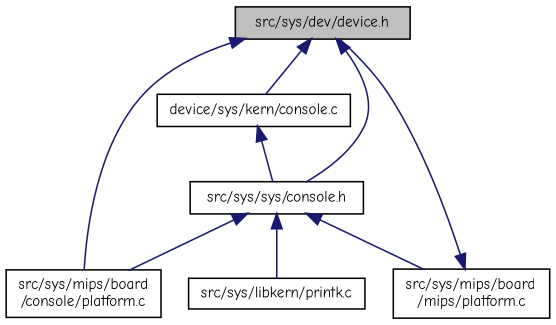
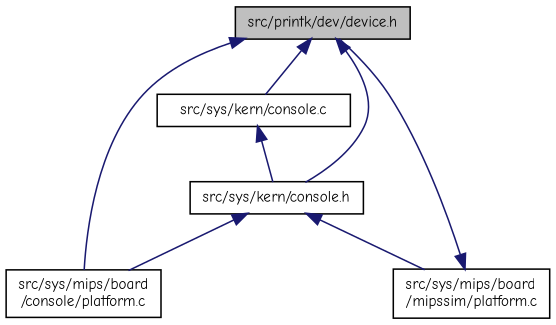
  digraph {
    fontname="Comic Neue"
    node [color=black fillcolor=white fontname="Comic Neue" fontsize=10 shape=record style=filled]
    edge [color=midnightblue dir=back fontname="Comic Neue" fontsize=10 labelfontname=Helvetica labelfontsize=10 style=solid]
-   n1 [fillcolor=grey75 fontcolor=black height=0.2 label="src/sys/dev/device.h" width=0.4]
-   n2 [height=0.2 label="device/sys/kern/console.c" width=0.4]
+   n1 [fillcolor=grey75 fontcolor=black height=0.2 label="src/printk/dev/device.h" width=0.4]
+   n2 [height=0.2 label="src/sys/kern/console.c" width=0.4]
    n3 [height=0.2 label="src/sys/mips/board\l/console/platform.c" width=0.4]
-   n4 [height=0.2 label="src/sys/sys/console.h" width=0.4]
-   n5 [height=0.2 label="src/sys/mips/board\l/mips/platform.c" width=0.4]
-   n6 [height=0.2 label="src/sys/libkern/printk.c" width=0.4]
+   n4 [height=0.2 label="src/sys/kern/console.h" width=0.4]
+   n5 [height=0.2 label="src/sys/mips/board\l/mipssim/platform.c" width=0.4]
    n1 -> n2
    n1 -> n3
    n1 -> n4
    n2 -> n4
    n4 -> n3
    n4 -> n5
-   n4 -> n6
    n5 -> n1
  }
